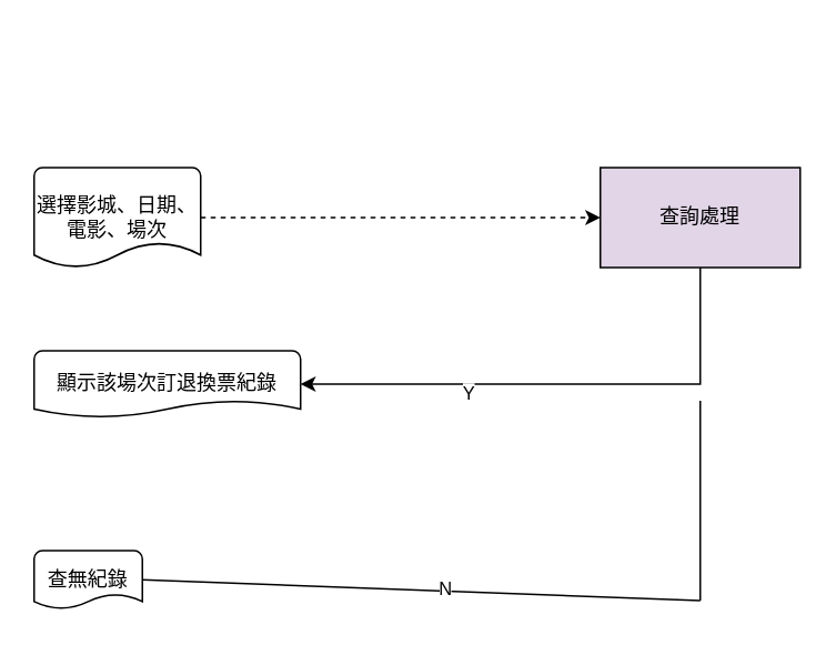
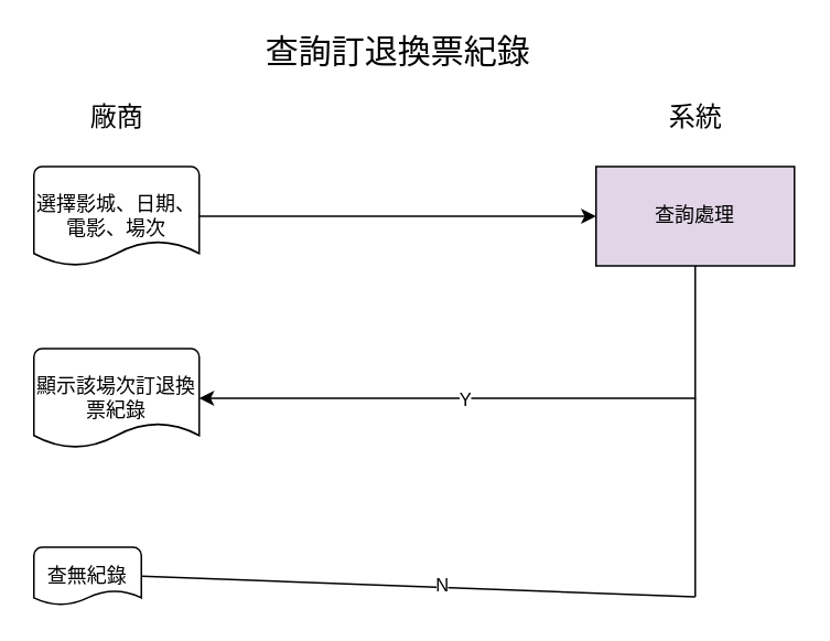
  <mxCell id="0" />
  <mxCell id="1" parent="0" />
- <mxCell id="3" style="edgeStyle=orthogonalEdgeStyle;rounded=0;orthogonalLoop=1;jettySize=auto;html=1;exitX=1;exitY=0.5;exitDx=0;exitDy=0;exitPerimeter=0;dashed=1;" parent="1" source="4" target="9" edge="1"><mxGeometry relative="1" as="geometry" /></mxCell>
+ <mxCell id="2" value="&lt;font style=&quot;font-size: 20px&quot;&gt;查詢訂退換票紀錄&lt;/font&gt;" style="text;html=1;align=center;verticalAlign=middle;resizable=0;points=[];autosize=1;" parent="1" vertex="1"><mxGeometry x="150" y="20" width="180" height="20" as="geometry" /></mxCell>
+ <mxCell id="3" style="edgeStyle=orthogonalEdgeStyle;rounded=0;orthogonalLoop=1;jettySize=auto;html=1;exitX=1;exitY=0.5;exitDx=0;exitDy=0;exitPerimeter=0;" parent="1" source="4" target="9" edge="1"><mxGeometry relative="1" as="geometry" /></mxCell>
  <mxCell id="4" value="選擇影城、日期、電影、場次" style="strokeWidth=1;html=1;shape=mxgraph.flowchart.document2;whiteSpace=wrap;size=0.25;" parent="1" vertex="1"><mxGeometry x="20" y="100" width="100" height="60" as="geometry" /></mxCell>
+ <mxCell id="5" value="&lt;font style=&quot;font-size: 16px&quot;&gt;廠商&lt;/font&gt;" style="text;html=1;align=center;verticalAlign=middle;resizable=0;points=[];autosize=1;" parent="1" vertex="1"><mxGeometry x="45" y="60" width="50" height="20" as="geometry" /></mxCell>
+ <mxCell id="6" value="&lt;font style=&quot;font-size: 16px&quot;&gt;系統&lt;/font&gt;" style="text;html=1;align=center;verticalAlign=middle;resizable=0;points=[];autosize=1;" parent="1" vertex="1"><mxGeometry x="395" y="60" width="50" height="20" as="geometry" /></mxCell>
  <mxCell id="7" style="edgeStyle=orthogonalEdgeStyle;rounded=0;orthogonalLoop=1;jettySize=auto;html=1;exitX=0.5;exitY=1;exitDx=0;exitDy=0;entryX=1;entryY=0.5;entryDx=0;entryDy=0;entryPerimeter=0;" edge="1" parent="1" source="9" target="10"><mxGeometry relative="1" as="geometry" /></mxCell>
  <mxCell id="8" value="Y" style="edgeLabel;html=1;align=center;verticalAlign=middle;resizable=0;points=[];" vertex="1" connectable="0" parent="7"><mxGeometry x="-0.845" y="2" relative="1" as="geometry"><mxPoint x="-142" y="51" as="offset" /></mxGeometry></mxCell>
  <mxCell id="9" value="查詢處理" style="rounded=0;whiteSpace=wrap;html=1;fillColor=#e1d5e7;" parent="1" vertex="1"><mxGeometry x="360" y="100" width="120" height="60" as="geometry" /></mxCell>
- <mxCell id="10" value="顯示該場次訂退換票紀錄" style="strokeWidth=1;html=1;shape=mxgraph.flowchart.document2;whiteSpace=wrap;size=0.25;" parent="1" vertex="1"><mxGeometry x="20" y="210" width="160" height="40" as="geometry" /></mxCell>
+ <mxCell id="10" value="顯示該場次訂退換票紀錄" style="strokeWidth=1;html=1;shape=mxgraph.flowchart.document2;whiteSpace=wrap;size=0.25;" parent="1" vertex="1"><mxGeometry x="20" y="210" width="100" height="60" as="geometry" /></mxCell>
  <mxCell id="11" value="查無紀錄" style="strokeWidth=1;html=1;shape=mxgraph.flowchart.document2;whiteSpace=wrap;size=0.25;" vertex="1" parent="1"><mxGeometry x="20" y="330" width="65" height="35" as="geometry" /></mxCell>
  <mxCell id="12" value="" style="endArrow=none;html=1;exitX=1;exitY=0.5;exitDx=0;exitDy=0;exitPerimeter=0;" edge="1" parent="1" source="11"><mxGeometry width="50" height="50" relative="1" as="geometry"><mxPoint x="260" y="370" as="sourcePoint" /><mxPoint x="420" y="360" as="targetPoint" /></mxGeometry></mxCell>
  <mxCell id="13" value="N" style="edgeLabel;html=1;align=center;verticalAlign=middle;resizable=0;points=[];" vertex="1" connectable="0" parent="12"><mxGeometry x="0.084" y="2" relative="1" as="geometry"><mxPoint as="offset" /></mxGeometry></mxCell>
  <mxCell id="14" value="" style="endArrow=none;html=1;" edge="1" parent="1"><mxGeometry width="50" height="50" relative="1" as="geometry"><mxPoint x="420" y="360" as="sourcePoint" /><mxPoint x="420" y="240" as="targetPoint" /></mxGeometry></mxCell>
